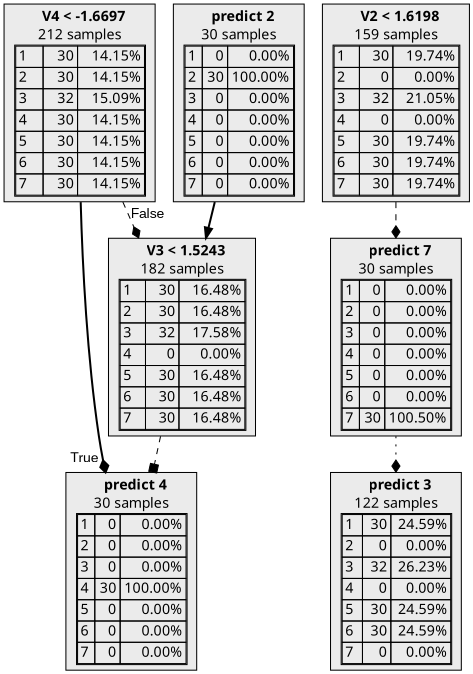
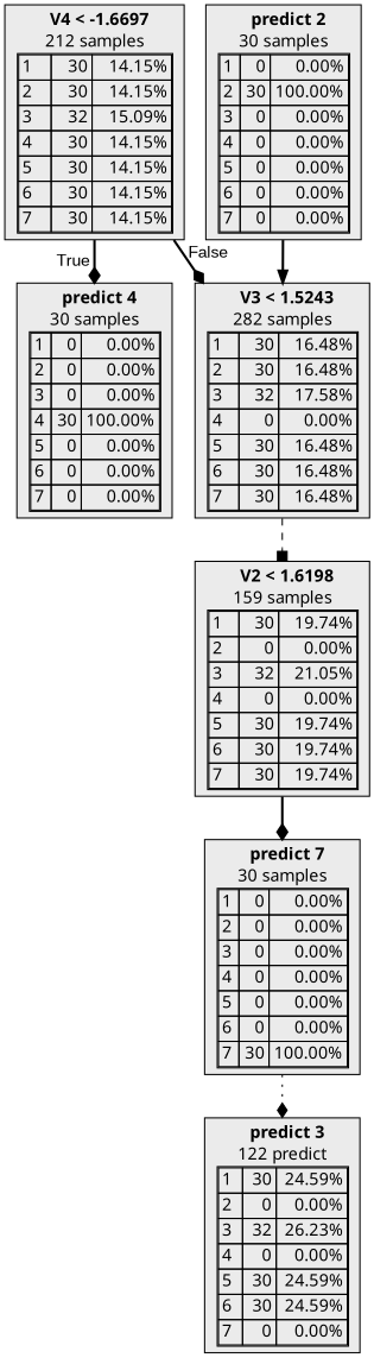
  digraph {
    node [fillcolor="#EBEBEB" fontname="bold arial" shape=box style=filled color=black]
    edge [arrowhead=diamond style=dashed]
    n1 [label=<  <TABLE BORDER="0" CELLPADDING="0">       <TR>     <TD>       <B>V4 &lt; -1.6697</B>     </TD>   </TR>      <TR>       <TD>212 samples</TD>     </TR>     <TR>   <TD>     <TABLE CELLSPACING="0">                <TR >     <TD ALIGN="LEFT">1</TD>     <TD ALIGN="RIGHT">30</TD>     <TD ALIGN="RIGHT">14.15%</TD>   </TR>   <TR >     <TD ALIGN="LEFT">2</TD>     <TD ALIGN="RIGHT">30</TD>     <TD ALIGN="RIGHT">14.15%</TD>   </TR>   <TR class="highlighted">     <TD ALIGN="LEFT">3</TD>     <TD ALIGN="RIGHT">32</TD>     <TD ALIGN="RIGHT">15.09%</TD>   </TR>   <TR >     <TD ALIGN="LEFT">4</TD>     <TD ALIGN="RIGHT">30</TD>     <TD ALIGN="RIGHT">14.15%</TD>   </TR>   <TR >     <TD ALIGN="LEFT">5</TD>     <TD ALIGN="RIGHT">30</TD>     <TD ALIGN="RIGHT">14.15%</TD>   </TR>   <TR >     <TD ALIGN="LEFT">6</TD>     <TD ALIGN="RIGHT">30</TD>     <TD ALIGN="RIGHT">14.15%</TD>   </TR>   <TR >     <TD ALIGN="LEFT">7</TD>     <TD ALIGN="RIGHT">30</TD>     <TD ALIGN="RIGHT">14.15%</TD>   </TR>      </TABLE>   </TD> </TR>    </TABLE> > color=""]
    n2 [label=<  <TABLE BORDER="0" CELLPADDING="0">       <TR>     <TD>       <B>predict 4</B>     </TD>   </TR>      <TR>       <TD>30 samples</TD>     </TR>     <TR>   <TD>     <TABLE CELLSPACING="0">                <TR >     <TD ALIGN="LEFT">1</TD>     <TD ALIGN="RIGHT">0</TD>     <TD ALIGN="RIGHT">0.00%</TD>   </TR>   <TR >     <TD ALIGN="LEFT">2</TD>     <TD ALIGN="RIGHT">0</TD>     <TD ALIGN="RIGHT">0.00%</TD>   </TR>   <TR >     <TD ALIGN="LEFT">3</TD>     <TD ALIGN="RIGHT">0</TD>     <TD ALIGN="RIGHT">0.00%</TD>   </TR>   <TR class="highlighted">     <TD ALIGN="LEFT">4</TD>     <TD ALIGN="RIGHT">30</TD>     <TD ALIGN="RIGHT">100.00%</TD>   </TR>   <TR >     <TD ALIGN="LEFT">5</TD>     <TD ALIGN="RIGHT">0</TD>     <TD ALIGN="RIGHT">0.00%</TD>   </TR>   <TR >     <TD ALIGN="LEFT">6</TD>     <TD ALIGN="RIGHT">0</TD>     <TD ALIGN="RIGHT">0.00%</TD>   </TR>   <TR >     <TD ALIGN="LEFT">7</TD>     <TD ALIGN="RIGHT">0</TD>     <TD ALIGN="RIGHT">0.00%</TD>   </TR>      </TABLE>   </TD> </TR>    </TABLE> >]
-   n3 [label=<  <TABLE BORDER="0" CELLPADDING="0">       <TR>     <TD>       <B>V3 &lt; 1.5243</B>     </TD>   </TR>      <TR>       <TD>182 samples</TD>     </TR>     <TR>   <TD>     <TABLE CELLSPACING="0">                <TR >     <TD ALIGN="LEFT">1</TD>     <TD ALIGN="RIGHT">30</TD>     <TD ALIGN="RIGHT">16.48%</TD>   </TR>   <TR >     <TD ALIGN="LEFT">2</TD>     <TD ALIGN="RIGHT">30</TD>     <TD ALIGN="RIGHT">16.48%</TD>   </TR>   <TR class="highlighted">     <TD ALIGN="LEFT">3</TD>     <TD ALIGN="RIGHT">32</TD>     <TD ALIGN="RIGHT">17.58%</TD>   </TR>   <TR >     <TD ALIGN="LEFT">4</TD>     <TD ALIGN="RIGHT">0</TD>     <TD ALIGN="RIGHT">0.00%</TD>   </TR>   <TR >     <TD ALIGN="LEFT">5</TD>     <TD ALIGN="RIGHT">30</TD>     <TD ALIGN="RIGHT">16.48%</TD>   </TR>   <TR >     <TD ALIGN="LEFT">6</TD>     <TD ALIGN="RIGHT">30</TD>     <TD ALIGN="RIGHT">16.48%</TD>   </TR>   <TR >     <TD ALIGN="LEFT">7</TD>     <TD ALIGN="RIGHT">30</TD>     <TD ALIGN="RIGHT">16.48%</TD>   </TR>      </TABLE>   </TD> </TR>    </TABLE> > color=""]
+   n3 [label=<  <TABLE BORDER="0" CELLPADDING="0">       <TR>     <TD>       <B>V3 &lt; 1.5243</B>     </TD>   </TR>      <TR>       <TD>282 samples</TD>     </TR>     <TR>   <TD>     <TABLE CELLSPACING="0">                <TR >     <TD ALIGN="LEFT">1</TD>     <TD ALIGN="RIGHT">30</TD>     <TD ALIGN="RIGHT">16.48%</TD>   </TR>   <TR >     <TD ALIGN="LEFT">2</TD>     <TD ALIGN="RIGHT">30</TD>     <TD ALIGN="RIGHT">16.48%</TD>   </TR>   <TR class="highlighted">     <TD ALIGN="LEFT">3</TD>     <TD ALIGN="RIGHT">32</TD>     <TD ALIGN="RIGHT">17.58%</TD>   </TR>   <TR >     <TD ALIGN="LEFT">4</TD>     <TD ALIGN="RIGHT">0</TD>     <TD ALIGN="RIGHT">0.00%</TD>   </TR>   <TR >     <TD ALIGN="LEFT">5</TD>     <TD ALIGN="RIGHT">30</TD>     <TD ALIGN="RIGHT">16.48%</TD>   </TR>   <TR >     <TD ALIGN="LEFT">6</TD>     <TD ALIGN="RIGHT">30</TD>     <TD ALIGN="RIGHT">16.48%</TD>   </TR>   <TR >     <TD ALIGN="LEFT">7</TD>     <TD ALIGN="RIGHT">30</TD>     <TD ALIGN="RIGHT">16.48%</TD>   </TR>      </TABLE>   </TD> </TR>    </TABLE> > color=""]
    n4 [label=<  <TABLE BORDER="0" CELLPADDING="0">       <TR>     <TD>       <B>V2 &lt; 1.6198</B>     </TD>   </TR>      <TR>       <TD>159 samples</TD>     </TR>     <TR>   <TD>     <TABLE CELLSPACING="0">                <TR >     <TD ALIGN="LEFT">1</TD>     <TD ALIGN="RIGHT">30</TD>     <TD ALIGN="RIGHT">19.74%</TD>   </TR>   <TR >     <TD ALIGN="LEFT">2</TD>     <TD ALIGN="RIGHT">0</TD>     <TD ALIGN="RIGHT">0.00%</TD>   </TR>   <TR class="highlighted">     <TD ALIGN="LEFT">3</TD>     <TD ALIGN="RIGHT">32</TD>     <TD ALIGN="RIGHT">21.05%</TD>   </TR>   <TR >     <TD ALIGN="LEFT">4</TD>     <TD ALIGN="RIGHT">0</TD>     <TD ALIGN="RIGHT">0.00%</TD>   </TR>   <TR >     <TD ALIGN="LEFT">5</TD>     <TD ALIGN="RIGHT">30</TD>     <TD ALIGN="RIGHT">19.74%</TD>   </TR>   <TR >     <TD ALIGN="LEFT">6</TD>     <TD ALIGN="RIGHT">30</TD>     <TD ALIGN="RIGHT">19.74%</TD>   </TR>   <TR >     <TD ALIGN="LEFT">7</TD>     <TD ALIGN="RIGHT">30</TD>     <TD ALIGN="RIGHT">19.74%</TD>   </TR>      </TABLE>   </TD> </TR>    </TABLE> > color=""]
-   n5 [label=<  <TABLE BORDER="0" CELLPADDING="0">       <TR>     <TD>       <B>predict 7</B>     </TD>   </TR>      <TR>       <TD>30 samples</TD>     </TR>     <TR>   <TD>     <TABLE CELLSPACING="0">                <TR >     <TD ALIGN="LEFT">1</TD>     <TD ALIGN="RIGHT">0</TD>     <TD ALIGN="RIGHT">0.00%</TD>   </TR>   <TR >     <TD ALIGN="LEFT">2</TD>     <TD ALIGN="RIGHT">0</TD>     <TD ALIGN="RIGHT">0.00%</TD>   </TR>   <TR >     <TD ALIGN="LEFT">3</TD>     <TD ALIGN="RIGHT">0</TD>     <TD ALIGN="RIGHT">0.00%</TD>   </TR>   <TR >     <TD ALIGN="LEFT">4</TD>     <TD ALIGN="RIGHT">0</TD>     <TD ALIGN="RIGHT">0.00%</TD>   </TR>   <TR >     <TD ALIGN="LEFT">5</TD>     <TD ALIGN="RIGHT">0</TD>     <TD ALIGN="RIGHT">0.00%</TD>   </TR>   <TR >     <TD ALIGN="LEFT">6</TD>     <TD ALIGN="RIGHT">0</TD>     <TD ALIGN="RIGHT">0.00%</TD>   </TR>   <TR class="highlighted">     <TD ALIGN="LEFT">7</TD>     <TD ALIGN="RIGHT">30</TD>     <TD ALIGN="RIGHT">100.50%</TD>   </TR>      </TABLE>   </TD> </TR>    </TABLE> >]
+   n5 [label=<  <TABLE BORDER="0" CELLPADDING="0">       <TR>     <TD>       <B>predict 7</B>     </TD>   </TR>      <TR>       <TD>30 samples</TD>     </TR>     <TR>   <TD>     <TABLE CELLSPACING="0">                <TR >     <TD ALIGN="LEFT">1</TD>     <TD ALIGN="RIGHT">0</TD>     <TD ALIGN="RIGHT">0.00%</TD>   </TR>   <TR >     <TD ALIGN="LEFT">2</TD>     <TD ALIGN="RIGHT">0</TD>     <TD ALIGN="RIGHT">0.00%</TD>   </TR>   <TR >     <TD ALIGN="LEFT">3</TD>     <TD ALIGN="RIGHT">0</TD>     <TD ALIGN="RIGHT">0.00%</TD>   </TR>   <TR >     <TD ALIGN="LEFT">4</TD>     <TD ALIGN="RIGHT">0</TD>     <TD ALIGN="RIGHT">0.00%</TD>   </TR>   <TR >     <TD ALIGN="LEFT">5</TD>     <TD ALIGN="RIGHT">0</TD>     <TD ALIGN="RIGHT">0.00%</TD>   </TR>   <TR >     <TD ALIGN="LEFT">6</TD>     <TD ALIGN="RIGHT">0</TD>     <TD ALIGN="RIGHT">0.00%</TD>   </TR>   <TR class="highlighted">     <TD ALIGN="LEFT">7</TD>     <TD ALIGN="RIGHT">30</TD>     <TD ALIGN="RIGHT">100.00%</TD>   </TR>      </TABLE>   </TD> </TR>    </TABLE> >]
    n6 [label=<  <TABLE BORDER="0" CELLPADDING="0">       <TR>     <TD>       <B>predict 2</B>     </TD>   </TR>      <TR>       <TD>30 samples</TD>     </TR>     <TR>   <TD>     <TABLE CELLSPACING="0">                <TR >     <TD ALIGN="LEFT">1</TD>     <TD ALIGN="RIGHT">0</TD>     <TD ALIGN="RIGHT">0.00%</TD>   </TR>   <TR class="highlighted">     <TD ALIGN="LEFT">2</TD>     <TD ALIGN="RIGHT">30</TD>     <TD ALIGN="RIGHT">100.00%</TD>   </TR>   <TR >     <TD ALIGN="LEFT">3</TD>     <TD ALIGN="RIGHT">0</TD>     <TD ALIGN="RIGHT">0.00%</TD>   </TR>   <TR >     <TD ALIGN="LEFT">4</TD>     <TD ALIGN="RIGHT">0</TD>     <TD ALIGN="RIGHT">0.00%</TD>   </TR>   <TR >     <TD ALIGN="LEFT">5</TD>     <TD ALIGN="RIGHT">0</TD>     <TD ALIGN="RIGHT">0.00%</TD>   </TR>   <TR >     <TD ALIGN="LEFT">6</TD>     <TD ALIGN="RIGHT">0</TD>     <TD ALIGN="RIGHT">0.00%</TD>   </TR>   <TR >     <TD ALIGN="LEFT">7</TD>     <TD ALIGN="RIGHT">0</TD>     <TD ALIGN="RIGHT">0.00%</TD>   </TR>      </TABLE>   </TD> </TR>    </TABLE> >]
-   n7 [label=<  <TABLE BORDER="0" CELLPADDING="0">       <TR>     <TD>       <B>predict 3</B>     </TD>   </TR>      <TR>       <TD>122 samples</TD>     </TR>     <TR>   <TD>     <TABLE CELLSPACING="0">                <TR >     <TD ALIGN="LEFT">1</TD>     <TD ALIGN="RIGHT">30</TD>     <TD ALIGN="RIGHT">24.59%</TD>   </TR>   <TR >     <TD ALIGN="LEFT">2</TD>     <TD ALIGN="RIGHT">0</TD>     <TD ALIGN="RIGHT">0.00%</TD>   </TR>   <TR class="highlighted">     <TD ALIGN="LEFT">3</TD>     <TD ALIGN="RIGHT">32</TD>     <TD ALIGN="RIGHT">26.23%</TD>   </TR>   <TR >     <TD ALIGN="LEFT">4</TD>     <TD ALIGN="RIGHT">0</TD>     <TD ALIGN="RIGHT">0.00%</TD>   </TR>   <TR >     <TD ALIGN="LEFT">5</TD>     <TD ALIGN="RIGHT">30</TD>     <TD ALIGN="RIGHT">24.59%</TD>   </TR>   <TR >     <TD ALIGN="LEFT">6</TD>     <TD ALIGN="RIGHT">30</TD>     <TD ALIGN="RIGHT">24.59%</TD>   </TR>   <TR >     <TD ALIGN="LEFT">7</TD>     <TD ALIGN="RIGHT">0</TD>     <TD ALIGN="RIGHT">0.00%</TD>   </TR>      </TABLE>   </TD> </TR>    </TABLE> >]
+   n7 [label=<  <TABLE BORDER="0" CELLPADDING="0">       <TR>     <TD>       <B>predict 3</B>     </TD>   </TR>      <TR>       <TD>122 predict</TD>     </TR>     <TR>   <TD>     <TABLE CELLSPACING="0">                <TR >     <TD ALIGN="LEFT">1</TD>     <TD ALIGN="RIGHT">30</TD>     <TD ALIGN="RIGHT">24.59%</TD>   </TR>   <TR >     <TD ALIGN="LEFT">2</TD>     <TD ALIGN="RIGHT">0</TD>     <TD ALIGN="RIGHT">0.00%</TD>   </TR>   <TR class="highlighted">     <TD ALIGN="LEFT">3</TD>     <TD ALIGN="RIGHT">32</TD>     <TD ALIGN="RIGHT">26.23%</TD>   </TR>   <TR >     <TD ALIGN="LEFT">4</TD>     <TD ALIGN="RIGHT">0</TD>     <TD ALIGN="RIGHT">0.00%</TD>   </TR>   <TR >     <TD ALIGN="LEFT">5</TD>     <TD ALIGN="RIGHT">30</TD>     <TD ALIGN="RIGHT">24.59%</TD>   </TR>   <TR >     <TD ALIGN="LEFT">6</TD>     <TD ALIGN="RIGHT">30</TD>     <TD ALIGN="RIGHT">24.59%</TD>   </TR>   <TR >     <TD ALIGN="LEFT">7</TD>     <TD ALIGN="RIGHT">0</TD>     <TD ALIGN="RIGHT">0.00%</TD>   </TR>      </TABLE>   </TD> </TR>    </TABLE> >]
    n1 -> n2 [fontname=arial headlabel=True labelangle=45 labeldistance=2.5 style=bold]
-   n1 -> n3 [fontname=arial headlabel=False labelangle=-45 labeldistance=2.5]
-   n3 -> n2 [arrowhead=box]
-   n4 -> n5
+   n1 -> n3 [fontname=arial headlabel=False labelangle=-45 labeldistance=2.5 style=bold]
+   n3 -> n4 [arrowhead=box]
+   n4 -> n5 [style=bold]
    n5 -> n7 [style=dotted]
    n6 -> n3 [arrowhead=normal style=bold]
  }
